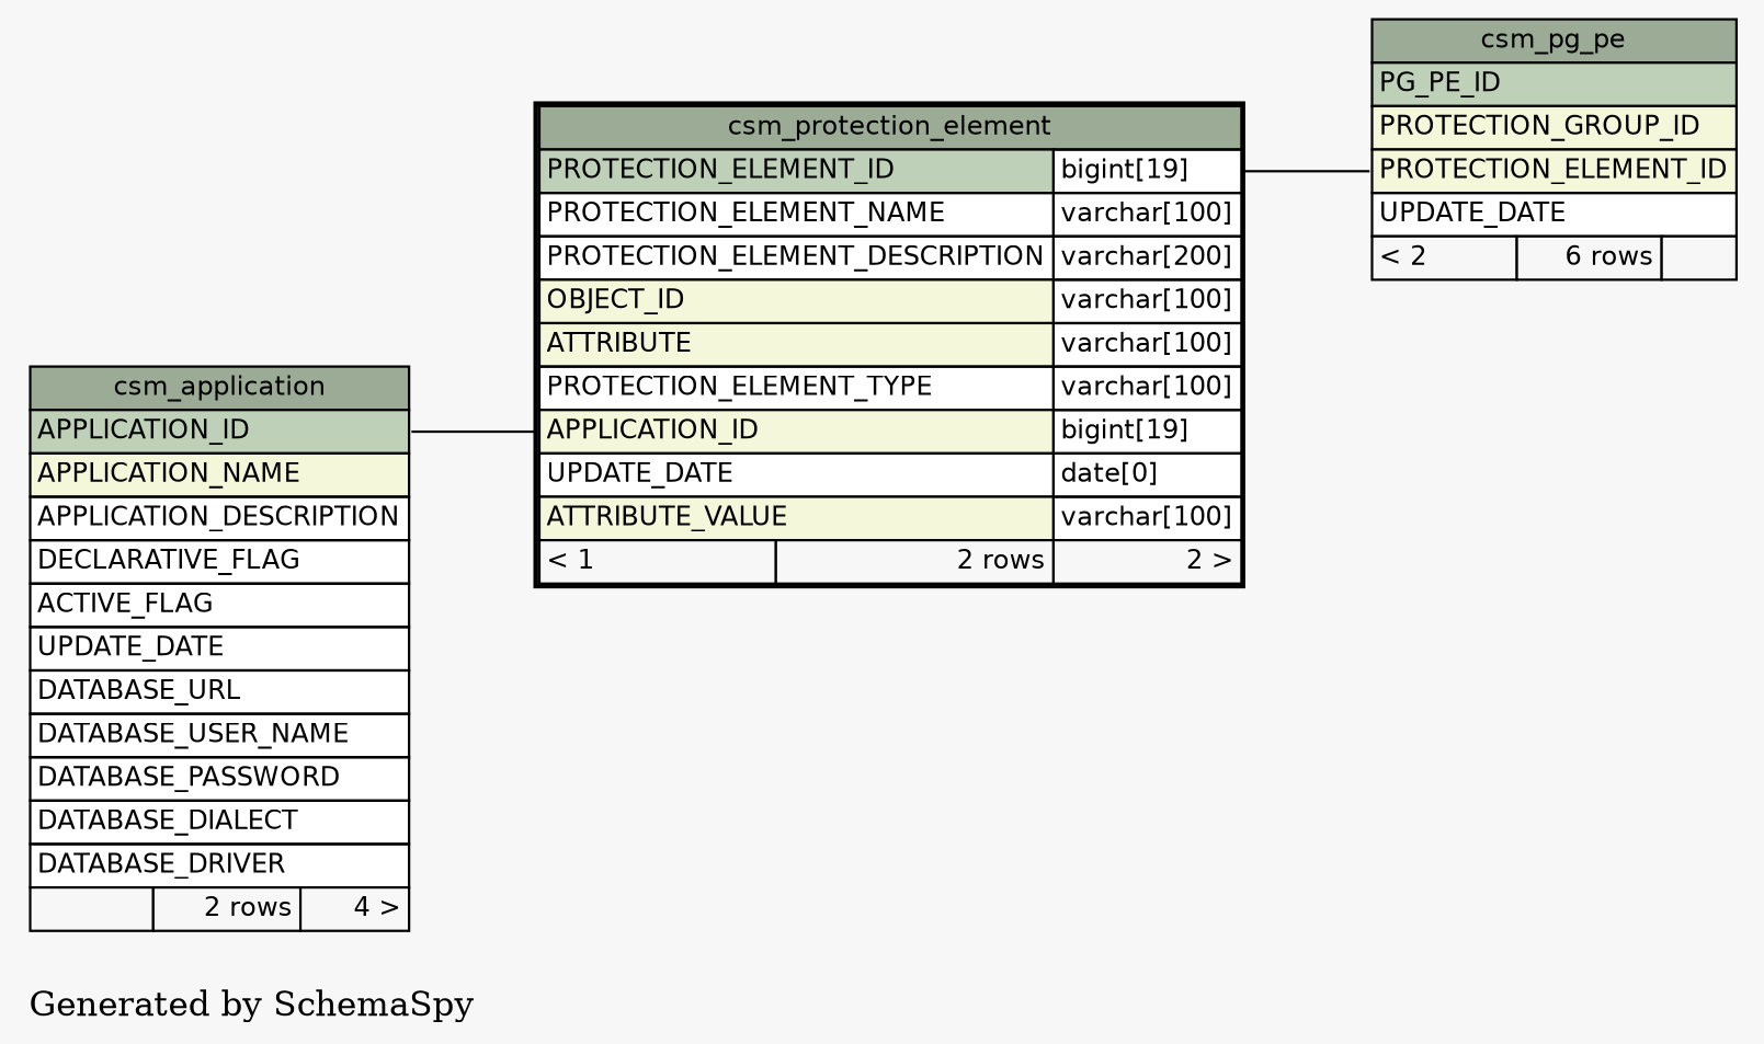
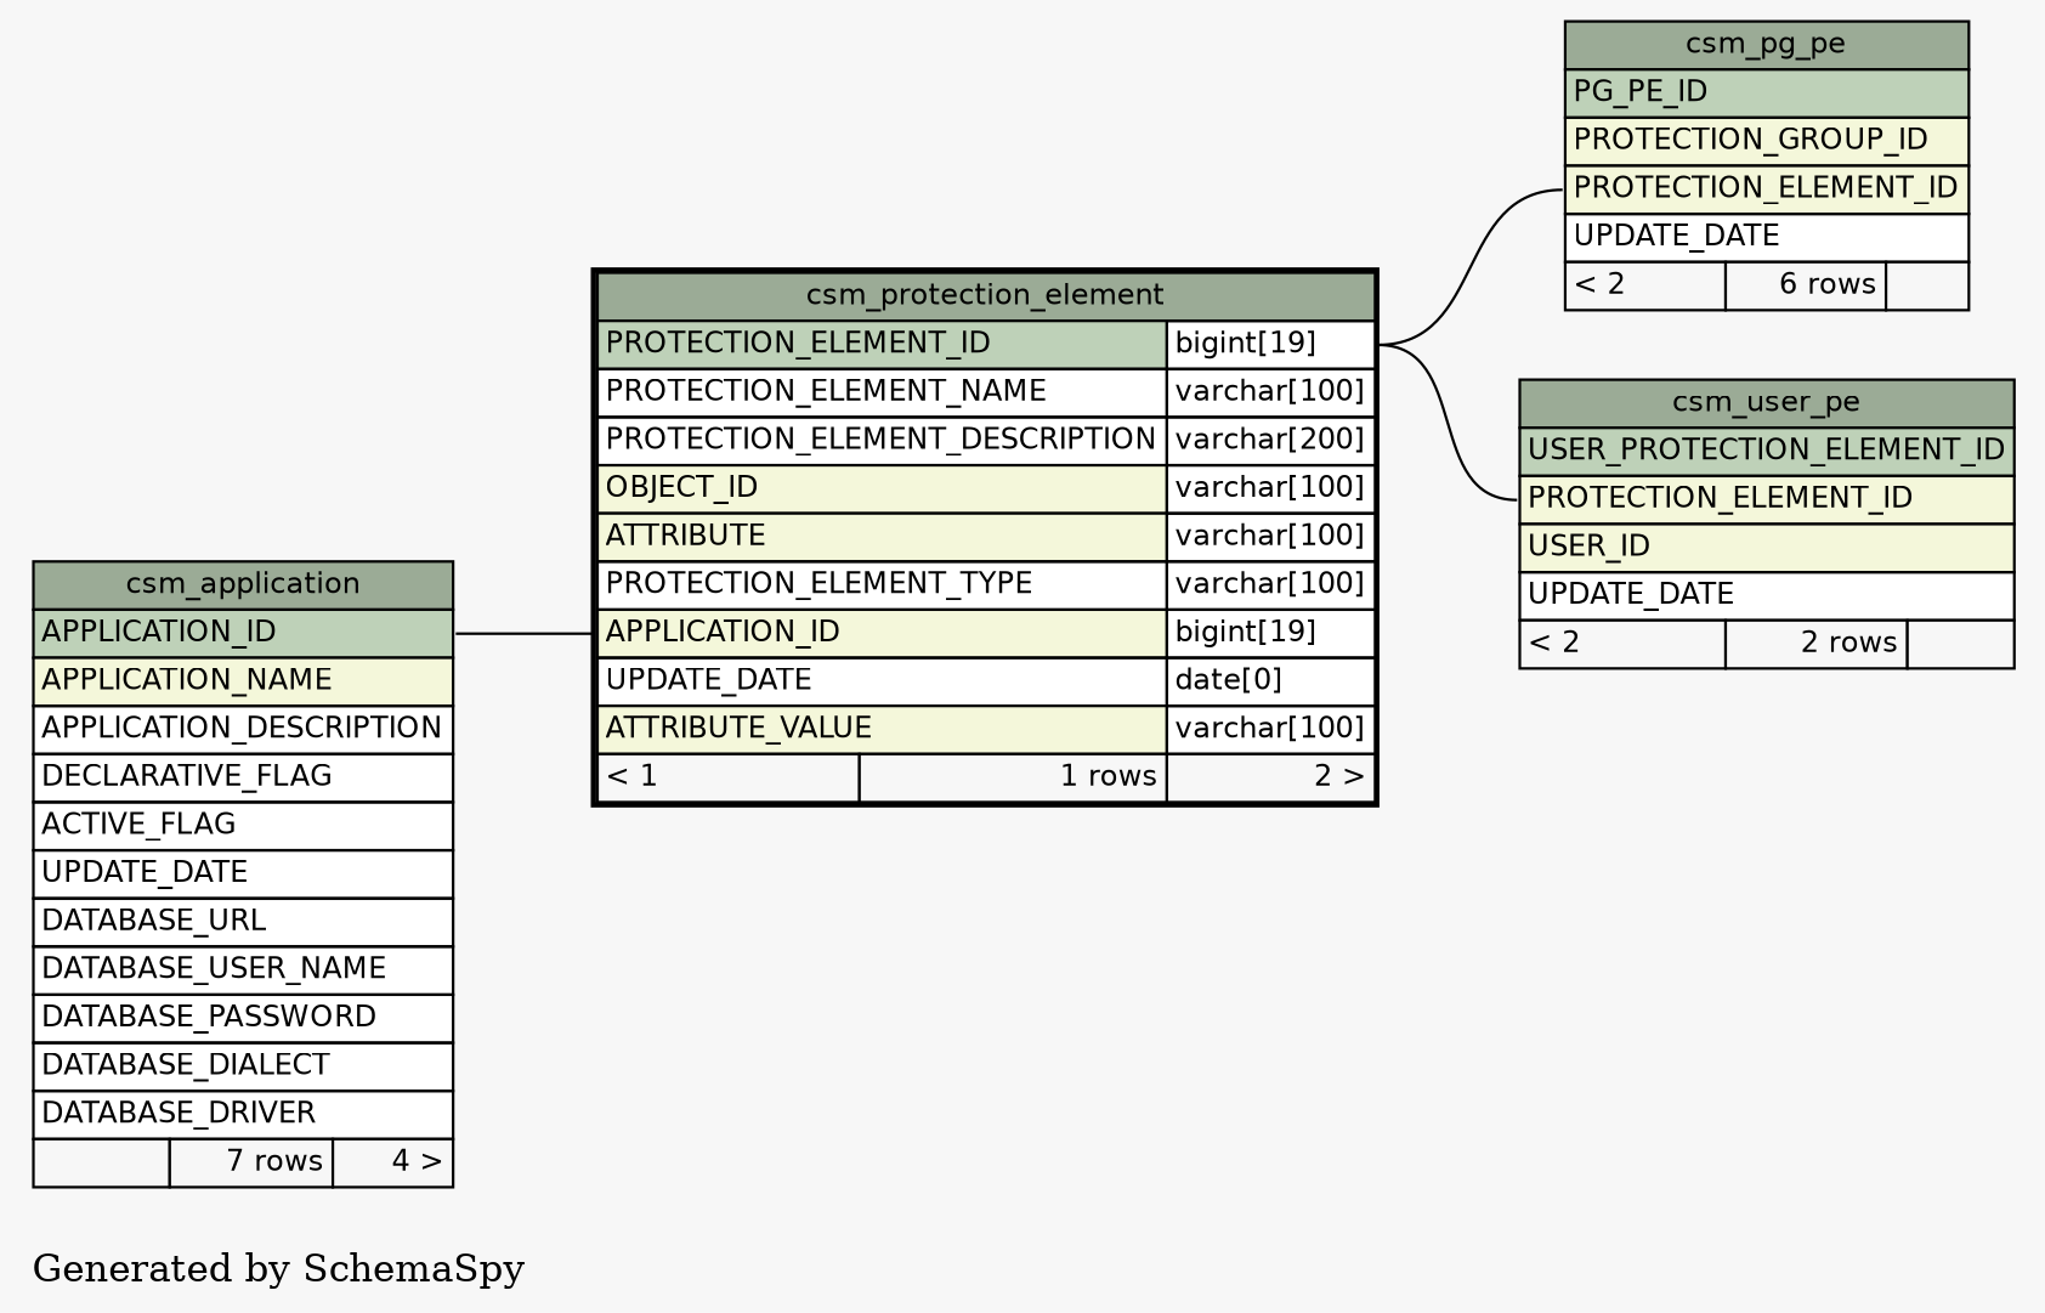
  digraph {
    bgcolor="#f7f7f7"
    label="\nGenerated by SchemaSpy"
    labeljust=l
    rankdir=RL
    node [fontname=Helvetica fontsize=11 shape=plaintext]
    edge [arrowhead=none arrowsize=0.8 arrowtail=crowtee headport="PROTECTION_ELEMENT_ID.type:e" tailport="PROTECTION_ELEMENT_ID:w"]
    n1 [label=<     <TABLE BORDER="0" CELLBORDER="1" CELLSPACING="0" BGCOLOR="#ffffff">       <TR><TD PORT="csm_pg_pe.heading" COLSPAN="3" BGCOLOR="#9bab96" ALIGN="CENTER">csm_pg_pe</TD></TR>       <TR><TD PORT="PG_PE_ID" COLSPAN="3" BGCOLOR="#bed1b8" ALIGN="LEFT">PG_PE_ID</TD></TR>       <TR><TD PORT="PROTECTION_GROUP_ID" COLSPAN="3" BGCOLOR="#f4f7da" ALIGN="LEFT">PROTECTION_GROUP_ID</TD></TR>       <TR><TD PORT="PROTECTION_ELEMENT_ID" COLSPAN="3" BGCOLOR="#f4f7da" ALIGN="LEFT">PROTECTION_ELEMENT_ID</TD></TR>       <TR><TD PORT="UPDATE_DATE" COLSPAN="3" ALIGN="LEFT">UPDATE_DATE</TD></TR>       <TR><TD ALIGN="LEFT" BGCOLOR="#f7f7f7">&lt; 2</TD><TD ALIGN="RIGHT" BGCOLOR="#f7f7f7">6 rows</TD><TD ALIGN="RIGHT" BGCOLOR="#f7f7f7">  </TD></TR>     </TABLE>>]
-   n2 [label=<     <TABLE BORDER="2" CELLBORDER="1" CELLSPACING="0" BGCOLOR="#ffffff">       <TR><TD PORT="csm_protection_element.heading" COLSPAN="3" BGCOLOR="#9bab96" ALIGN="CENTER">csm_protection_element</TD></TR>       <TR><TD PORT="PROTECTION_ELEMENT_ID" COLSPAN="2" BGCOLOR="#bed1b8" ALIGN="LEFT">PROTECTION_ELEMENT_ID</TD><TD PORT="PROTECTION_ELEMENT_ID.type" ALIGN="LEFT">bigint[19]</TD></TR>       <TR><TD PORT="PROTECTION_ELEMENT_NAME" COLSPAN="2" ALIGN="LEFT">PROTECTION_ELEMENT_NAME</TD><TD PORT="PROTECTION_ELEMENT_NAME.type" ALIGN="LEFT">varchar[100]</TD></TR>       <TR><TD PORT="PROTECTION_ELEMENT_DESCRIPTION" COLSPAN="2" ALIGN="LEFT">PROTECTION_ELEMENT_DESCRIPTION</TD><TD PORT="PROTECTION_ELEMENT_DESCRIPTION.type" ALIGN="LEFT">varchar[200]</TD></TR>       <TR><TD PORT="OBJECT_ID" COLSPAN="2" BGCOLOR="#f4f7da" ALIGN="LEFT">OBJECT_ID</TD><TD PORT="OBJECT_ID.type" ALIGN="LEFT">varchar[100]</TD></TR>       <TR><TD PORT="ATTRIBUTE" COLSPAN="2" BGCOLOR="#f4f7da" ALIGN="LEFT">ATTRIBUTE</TD><TD PORT="ATTRIBUTE.type" ALIGN="LEFT">varchar[100]</TD></TR>       <TR><TD PORT="PROTECTION_ELEMENT_TYPE" COLSPAN="2" ALIGN="LEFT">PROTECTION_ELEMENT_TYPE</TD><TD PORT="PROTECTION_ELEMENT_TYPE.type" ALIGN="LEFT">varchar[100]</TD></TR>       <TR><TD PORT="APPLICATION_ID" COLSPAN="2" BGCOLOR="#f4f7da" ALIGN="LEFT">APPLICATION_ID</TD><TD PORT="APPLICATION_ID.type" ALIGN="LEFT">bigint[19]</TD></TR>       <TR><TD PORT="UPDATE_DATE" COLSPAN="2" ALIGN="LEFT">UPDATE_DATE</TD><TD PORT="UPDATE_DATE.type" ALIGN="LEFT">date[0]</TD></TR>       <TR><TD PORT="ATTRIBUTE_VALUE" COLSPAN="2" BGCOLOR="#f4f7da" ALIGN="LEFT">ATTRIBUTE_VALUE</TD><TD PORT="ATTRIBUTE_VALUE.type" ALIGN="LEFT">varchar[100]</TD></TR>       <TR><TD ALIGN="LEFT" BGCOLOR="#f7f7f7">&lt; 1</TD><TD ALIGN="RIGHT" BGCOLOR="#f7f7f7">2 rows</TD><TD ALIGN="RIGHT" BGCOLOR="#f7f7f7">2 &gt;</TD></TR>     </TABLE>>]
-   n3 [label=<     <TABLE BORDER="0" CELLBORDER="1" CELLSPACING="0" BGCOLOR="#ffffff">       <TR><TD PORT="csm_application.heading" COLSPAN="3" BGCOLOR="#9bab96" ALIGN="CENTER">csm_application</TD></TR>       <TR><TD PORT="APPLICATION_ID" COLSPAN="3" BGCOLOR="#bed1b8" ALIGN="LEFT">APPLICATION_ID</TD></TR>       <TR><TD PORT="APPLICATION_NAME" COLSPAN="3" BGCOLOR="#f4f7da" ALIGN="LEFT">APPLICATION_NAME</TD></TR>       <TR><TD PORT="APPLICATION_DESCRIPTION" COLSPAN="3" ALIGN="LEFT">APPLICATION_DESCRIPTION</TD></TR>       <TR><TD PORT="DECLARATIVE_FLAG" COLSPAN="3" ALIGN="LEFT">DECLARATIVE_FLAG</TD></TR>       <TR><TD PORT="ACTIVE_FLAG" COLSPAN="3" ALIGN="LEFT">ACTIVE_FLAG</TD></TR>       <TR><TD PORT="UPDATE_DATE" COLSPAN="3" ALIGN="LEFT">UPDATE_DATE</TD></TR>       <TR><TD PORT="DATABASE_URL" COLSPAN="3" ALIGN="LEFT">DATABASE_URL</TD></TR>       <TR><TD PORT="DATABASE_USER_NAME" COLSPAN="3" ALIGN="LEFT">DATABASE_USER_NAME</TD></TR>       <TR><TD PORT="DATABASE_PASSWORD" COLSPAN="3" ALIGN="LEFT">DATABASE_PASSWORD</TD></TR>       <TR><TD PORT="DATABASE_DIALECT" COLSPAN="3" ALIGN="LEFT">DATABASE_DIALECT</TD></TR>       <TR><TD PORT="DATABASE_DRIVER" COLSPAN="3" ALIGN="LEFT">DATABASE_DRIVER</TD></TR>       <TR><TD ALIGN="LEFT" BGCOLOR="#f7f7f7">  </TD><TD ALIGN="RIGHT" BGCOLOR="#f7f7f7">2 rows</TD><TD ALIGN="RIGHT" BGCOLOR="#f7f7f7">4 &gt;</TD></TR>     </TABLE>>]
+   n2 [label=<     <TABLE BORDER="2" CELLBORDER="1" CELLSPACING="0" BGCOLOR="#ffffff">       <TR><TD PORT="csm_protection_element.heading" COLSPAN="3" BGCOLOR="#9bab96" ALIGN="CENTER">csm_protection_element</TD></TR>       <TR><TD PORT="PROTECTION_ELEMENT_ID" COLSPAN="2" BGCOLOR="#bed1b8" ALIGN="LEFT">PROTECTION_ELEMENT_ID</TD><TD PORT="PROTECTION_ELEMENT_ID.type" ALIGN="LEFT">bigint[19]</TD></TR>       <TR><TD PORT="PROTECTION_ELEMENT_NAME" COLSPAN="2" ALIGN="LEFT">PROTECTION_ELEMENT_NAME</TD><TD PORT="PROTECTION_ELEMENT_NAME.type" ALIGN="LEFT">varchar[100]</TD></TR>       <TR><TD PORT="PROTECTION_ELEMENT_DESCRIPTION" COLSPAN="2" ALIGN="LEFT">PROTECTION_ELEMENT_DESCRIPTION</TD><TD PORT="PROTECTION_ELEMENT_DESCRIPTION.type" ALIGN="LEFT">varchar[200]</TD></TR>       <TR><TD PORT="OBJECT_ID" COLSPAN="2" BGCOLOR="#f4f7da" ALIGN="LEFT">OBJECT_ID</TD><TD PORT="OBJECT_ID.type" ALIGN="LEFT">varchar[100]</TD></TR>       <TR><TD PORT="ATTRIBUTE" COLSPAN="2" BGCOLOR="#f4f7da" ALIGN="LEFT">ATTRIBUTE</TD><TD PORT="ATTRIBUTE.type" ALIGN="LEFT">varchar[100]</TD></TR>       <TR><TD PORT="PROTECTION_ELEMENT_TYPE" COLSPAN="2" ALIGN="LEFT">PROTECTION_ELEMENT_TYPE</TD><TD PORT="PROTECTION_ELEMENT_TYPE.type" ALIGN="LEFT">varchar[100]</TD></TR>       <TR><TD PORT="APPLICATION_ID" COLSPAN="2" BGCOLOR="#f4f7da" ALIGN="LEFT">APPLICATION_ID</TD><TD PORT="APPLICATION_ID.type" ALIGN="LEFT">bigint[19]</TD></TR>       <TR><TD PORT="UPDATE_DATE" COLSPAN="2" ALIGN="LEFT">UPDATE_DATE</TD><TD PORT="UPDATE_DATE.type" ALIGN="LEFT">date[0]</TD></TR>       <TR><TD PORT="ATTRIBUTE_VALUE" COLSPAN="2" BGCOLOR="#f4f7da" ALIGN="LEFT">ATTRIBUTE_VALUE</TD><TD PORT="ATTRIBUTE_VALUE.type" ALIGN="LEFT">varchar[100]</TD></TR>       <TR><TD ALIGN="LEFT" BGCOLOR="#f7f7f7">&lt; 1</TD><TD ALIGN="RIGHT" BGCOLOR="#f7f7f7">1 rows</TD><TD ALIGN="RIGHT" BGCOLOR="#f7f7f7">2 &gt;</TD></TR>     </TABLE>>]
+   n3 [label=<     <TABLE BORDER="0" CELLBORDER="1" CELLSPACING="0" BGCOLOR="#ffffff">       <TR><TD PORT="csm_application.heading" COLSPAN="3" BGCOLOR="#9bab96" ALIGN="CENTER">csm_application</TD></TR>       <TR><TD PORT="APPLICATION_ID" COLSPAN="3" BGCOLOR="#bed1b8" ALIGN="LEFT">APPLICATION_ID</TD></TR>       <TR><TD PORT="APPLICATION_NAME" COLSPAN="3" BGCOLOR="#f4f7da" ALIGN="LEFT">APPLICATION_NAME</TD></TR>       <TR><TD PORT="APPLICATION_DESCRIPTION" COLSPAN="3" ALIGN="LEFT">APPLICATION_DESCRIPTION</TD></TR>       <TR><TD PORT="DECLARATIVE_FLAG" COLSPAN="3" ALIGN="LEFT">DECLARATIVE_FLAG</TD></TR>       <TR><TD PORT="ACTIVE_FLAG" COLSPAN="3" ALIGN="LEFT">ACTIVE_FLAG</TD></TR>       <TR><TD PORT="UPDATE_DATE" COLSPAN="3" ALIGN="LEFT">UPDATE_DATE</TD></TR>       <TR><TD PORT="DATABASE_URL" COLSPAN="3" ALIGN="LEFT">DATABASE_URL</TD></TR>       <TR><TD PORT="DATABASE_USER_NAME" COLSPAN="3" ALIGN="LEFT">DATABASE_USER_NAME</TD></TR>       <TR><TD PORT="DATABASE_PASSWORD" COLSPAN="3" ALIGN="LEFT">DATABASE_PASSWORD</TD></TR>       <TR><TD PORT="DATABASE_DIALECT" COLSPAN="3" ALIGN="LEFT">DATABASE_DIALECT</TD></TR>       <TR><TD PORT="DATABASE_DRIVER" COLSPAN="3" ALIGN="LEFT">DATABASE_DRIVER</TD></TR>       <TR><TD ALIGN="LEFT" BGCOLOR="#f7f7f7">  </TD><TD ALIGN="RIGHT" BGCOLOR="#f7f7f7">7 rows</TD><TD ALIGN="RIGHT" BGCOLOR="#f7f7f7">4 &gt;</TD></TR>     </TABLE>>]
+   n4 [label=<     <TABLE BORDER="0" CELLBORDER="1" CELLSPACING="0" BGCOLOR="#ffffff">       <TR><TD PORT="csm_user_pe.heading" COLSPAN="3" BGCOLOR="#9bab96" ALIGN="CENTER">csm_user_pe</TD></TR>       <TR><TD PORT="USER_PROTECTION_ELEMENT_ID" COLSPAN="3" BGCOLOR="#bed1b8" ALIGN="LEFT">USER_PROTECTION_ELEMENT_ID</TD></TR>       <TR><TD PORT="PROTECTION_ELEMENT_ID" COLSPAN="3" BGCOLOR="#f4f7da" ALIGN="LEFT">PROTECTION_ELEMENT_ID</TD></TR>       <TR><TD PORT="USER_ID" COLSPAN="3" BGCOLOR="#f4f7da" ALIGN="LEFT">USER_ID</TD></TR>       <TR><TD PORT="UPDATE_DATE" COLSPAN="3" ALIGN="LEFT">UPDATE_DATE</TD></TR>       <TR><TD ALIGN="LEFT" BGCOLOR="#f7f7f7">&lt; 2</TD><TD ALIGN="RIGHT" BGCOLOR="#f7f7f7">2 rows</TD><TD ALIGN="RIGHT" BGCOLOR="#f7f7f7">  </TD></TR>     </TABLE>>]
    n1 -> n2
    n2 -> n3 [headport="APPLICATION_ID:e" tailport="APPLICATION_ID:w"]
+   n4 -> n2
  }
